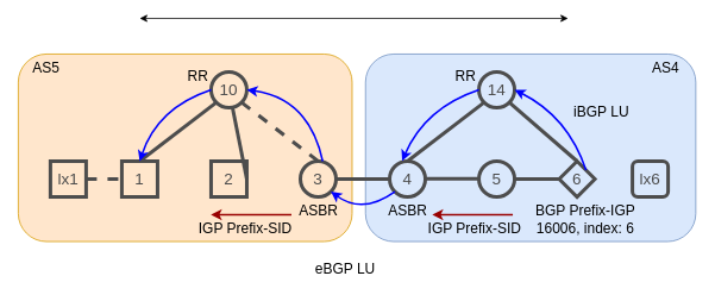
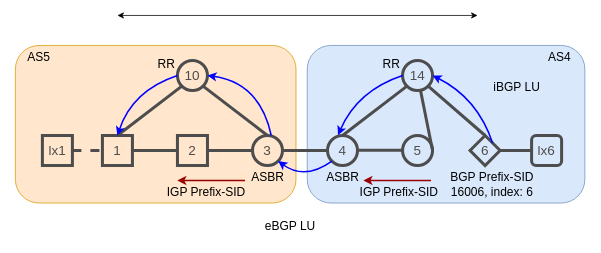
  <mxCell id="0" />
  <mxCell id="1" parent="0" />
  <mxCell id="2" value="" style="rounded=1;whiteSpace=wrap;html=1;fillColor=#ffe6cc;strokeColor=#d79b00;" parent="1" vertex="1"><mxGeometry x="20" y="60" width="374" height="210" as="geometry" /></mxCell>
  <mxCell id="3" value="" style="rounded=1;whiteSpace=wrap;html=1;fillColor=#dae8fc;strokeColor=#6c8ebf;" parent="1" vertex="1"><mxGeometry x="409" y="60" width="370" height="210" as="geometry" /></mxCell>
  <mxCell id="4" value="&lt;font color=&quot;#4d4d4d&quot; style=&quot;font-size: 18px;&quot;&gt;1&lt;/font&gt;" style="whiteSpace=wrap;html=1;aspect=fixed;strokeWidth=4;shadow=0;gradientColor=default;fillColor=none;strokeColor=#4D4D4D;rounded=0;" parent="1" vertex="1"><mxGeometry x="136" y="180" width="40" height="40" as="geometry" /></mxCell>
  <mxCell id="5" style="edgeStyle=none;rounded=0;orthogonalLoop=1;jettySize=auto;html=1;exitX=0.5;exitY=0;exitDx=0;exitDy=0;entryX=0;entryY=1;entryDx=0;entryDy=0;strokeColor=#4D4D4D;strokeWidth=4;fontSize=18;fontColor=#4D4D4D;endArrow=none;endFill=0;" parent="1" source="4" target="12" edge="1"><mxGeometry relative="1" as="geometry" /></mxCell>
  <mxCell id="6" value="&lt;font color=&quot;#4d4d4d&quot; style=&quot;font-size: 18px;&quot;&gt;5&lt;/font&gt;" style="ellipse;whiteSpace=wrap;html=1;aspect=fixed;strokeWidth=4;shadow=0;gradientColor=default;fillColor=none;strokeColor=#4D4D4D;" parent="1" vertex="1"><mxGeometry x="536" y="180" width="40" height="40" as="geometry" /></mxCell>
  <mxCell id="7" value="&lt;font color=&quot;#4d4d4d&quot; style=&quot;font-size: 18px;&quot;&gt;6&lt;/font&gt;" style="rhombus;whiteSpace=wrap;html=1;aspect=fixed;strokeWidth=4;shadow=0;gradientColor=default;fillColor=none;strokeColor=#4D4D4D;" parent="1" vertex="1"><mxGeometry x="626" y="180" width="40" height="40" as="geometry" /></mxCell>
+ <mxCell id="8" style="edgeStyle=none;rounded=0;orthogonalLoop=1;jettySize=auto;html=1;exitX=1;exitY=0.5;exitDx=0;exitDy=0;strokeColor=#4D4D4D;strokeWidth=4;fontSize=18;fontColor=#4D4D4D;endArrow=none;endFill=0;startArrow=none;" parent="1" source="7" target="17" edge="1"><mxGeometry relative="1" as="geometry"><mxPoint x="688" y="200" as="sourcePoint" /></mxGeometry></mxCell>
  <mxCell id="9" value="&lt;font color=&quot;#4d4d4d&quot; style=&quot;font-size: 18px;&quot;&gt;2&lt;/font&gt;" style="whiteSpace=wrap;html=1;aspect=fixed;strokeWidth=4;shadow=0;gradientColor=default;fillColor=none;strokeColor=#4D4D4D;rounded=0;" parent="1" vertex="1"><mxGeometry x="236" y="180" width="40" height="40" as="geometry" /></mxCell>
  <mxCell id="10" style="rounded=0;orthogonalLoop=1;jettySize=auto;html=1;exitX=0;exitY=0.5;exitDx=0;exitDy=0;entryX=1;entryY=0.5;entryDx=0;entryDy=0;fontSize=18;fontColor=#4D4D4D;endArrow=none;endFill=0;strokeColor=#4D4D4D;strokeWidth=4;" parent="1" source="20" target="18" edge="1"><mxGeometry relative="1" as="geometry"><mxPoint x="180.142" y="195.858" as="sourcePoint" /><mxPoint x="231.858" y="144.142" as="targetPoint" /></mxGeometry></mxCell>
- <mxCell id="11" style="edgeStyle=none;rounded=0;orthogonalLoop=1;jettySize=auto;html=1;exitX=1;exitY=1;exitDx=0;exitDy=0;entryX=0.5;entryY=0;entryDx=0;entryDy=0;strokeColor=#4D4D4D;strokeWidth=4;fontSize=18;fontColor=#4D4D4D;endArrow=none;endFill=0;dashed=1;" parent="1" source="12" target="18" edge="1"><mxGeometry relative="1" as="geometry" /></mxCell>
+ <mxCell id="11" style="edgeStyle=none;rounded=0;orthogonalLoop=1;jettySize=auto;html=1;exitX=1;exitY=1;exitDx=0;exitDy=0;entryX=0.5;entryY=0;entryDx=0;entryDy=0;strokeColor=#4D4D4D;strokeWidth=4;fontSize=18;fontColor=#4D4D4D;endArrow=none;endFill=0;" parent="1" source="12" target="18" edge="1"><mxGeometry relative="1" as="geometry" /></mxCell>
  <mxCell id="12" value="&lt;font color=&quot;#4d4d4d&quot; style=&quot;font-size: 18px;&quot;&gt;10&lt;/font&gt;" style="ellipse;whiteSpace=wrap;html=1;aspect=fixed;strokeWidth=4;shadow=0;gradientColor=default;fillColor=none;strokeColor=#4D4D4D;" parent="1" vertex="1"><mxGeometry x="236" y="80" width="40" height="40" as="geometry" /></mxCell>
  <mxCell id="13" style="edgeStyle=none;rounded=0;orthogonalLoop=1;jettySize=auto;html=1;exitX=1;exitY=0.5;exitDx=0;exitDy=0;entryX=0;entryY=0.5;entryDx=0;entryDy=0;strokeColor=#4D4D4D;strokeWidth=4;fontSize=18;fontColor=#4D4D4D;endArrow=none;endFill=0;dashed=1;" parent="1" source="14" target="4" edge="1"><mxGeometry relative="1" as="geometry" /></mxCell>
  <mxCell id="14" value="lx1" style="whiteSpace=wrap;html=1;shadow=0;strokeColor=#4D4D4D;strokeWidth=4;fontSize=18;fontColor=#4D4D4D;fillColor=none;gradientColor=default;rounded=0;" parent="1" vertex="1"><mxGeometry x="56" y="180" width="40" height="40" as="geometry" /></mxCell>
- <mxCell id="15" style="rounded=0;orthogonalLoop=1;jettySize=auto;html=1;entryX=0;entryY=0.5;entryDx=0;entryDy=0;fontSize=18;fontColor=#4D4D4D;endArrow=none;endFill=0;strokeColor=#4D4D4D;strokeWidth=4;exitX=1;exitY=0.5;exitDx=0;exitDy=0;" parent="1" source="6" target="7" edge="1"><mxGeometry relative="1" as="geometry"><mxPoint x="266" y="250" as="sourcePoint" /><mxPoint x="180.142" y="224.142" as="targetPoint" /></mxGeometry></mxCell>
+ <mxCell id="15" style="rounded=0;orthogonalLoop=1;jettySize=auto;html=1;fontSize=18;fontColor=#4D4D4D;endArrow=none;endFill=0;strokeColor=#4D4D4D;strokeWidth=4;exitX=1;exitY=0.5;exitDx=0;exitDy=0;" parent="1" source="6" target="23" edge="1"><mxGeometry relative="1" as="geometry"><mxPoint x="266" y="250" as="sourcePoint" /><mxPoint x="180.142" y="224.142" as="targetPoint" /></mxGeometry></mxCell>
+ <mxCell id="16" style="rounded=0;orthogonalLoop=1;jettySize=auto;html=1;entryX=1;entryY=0.5;entryDx=0;entryDy=0;fontSize=18;fontColor=#4D4D4D;endArrow=none;endFill=0;strokeColor=#4D4D4D;strokeWidth=4;exitX=0;exitY=0.5;exitDx=0;exitDy=0;" parent="1" source="9" target="4" edge="1"><mxGeometry relative="1" as="geometry"><mxPoint x="366" y="270" as="sourcePoint" /><mxPoint x="366" y="150" as="targetPoint" /></mxGeometry></mxCell>
  <mxCell id="17" value="lx6" style="rounded=1;whiteSpace=wrap;html=1;shadow=0;strokeColor=#4D4D4D;strokeWidth=4;fontSize=18;fontColor=#4D4D4D;fillColor=none;gradientColor=default;" parent="1" vertex="1"><mxGeometry x="708" y="180" width="40" height="40" as="geometry" /></mxCell>
  <mxCell id="18" value="&lt;font color=&quot;#4d4d4d&quot; style=&quot;font-size: 18px;&quot;&gt;3&lt;/font&gt;" style="ellipse;whiteSpace=wrap;html=1;aspect=fixed;strokeWidth=4;shadow=0;gradientColor=default;fillColor=none;strokeColor=#4D4D4D;" parent="1" vertex="1"><mxGeometry x="336" y="180" width="40" height="40" as="geometry" /></mxCell>
- <mxCell id="19" value="" style="edgeStyle=none;rounded=0;orthogonalLoop=1;jettySize=auto;html=1;exitX=1;exitY=0.5;exitDx=0;exitDy=0;strokeColor=#4D4D4D;strokeWidth=4;fontSize=18;fontColor=#4D4D4D;endArrow=none;endFill=0;" parent="1" source="9" target="12" edge="1"><mxGeometry relative="1" as="geometry"><mxPoint x="276" y="200" as="sourcePoint" /><mxPoint x="496" y="200" as="targetPoint" /></mxGeometry></mxCell>
+ <mxCell id="19" value="" style="edgeStyle=none;rounded=0;orthogonalLoop=1;jettySize=auto;html=1;exitX=1;exitY=0.5;exitDx=0;exitDy=0;strokeColor=#4D4D4D;strokeWidth=4;fontSize=18;fontColor=#4D4D4D;endArrow=none;endFill=0;" parent="1" source="9" target="18" edge="1"><mxGeometry relative="1" as="geometry"><mxPoint x="276" y="200" as="sourcePoint" /><mxPoint x="496" y="200" as="targetPoint" /></mxGeometry></mxCell>
  <mxCell id="20" value="&lt;font color=&quot;#4d4d4d&quot; style=&quot;font-size: 18px;&quot;&gt;4&lt;/font&gt;" style="ellipse;whiteSpace=wrap;html=1;aspect=fixed;strokeWidth=4;shadow=0;gradientColor=default;fillColor=none;strokeColor=#4D4D4D;" parent="1" vertex="1"><mxGeometry x="436" y="180" width="40" height="40" as="geometry" /></mxCell>
  <mxCell id="21" value="" style="edgeStyle=none;rounded=0;orthogonalLoop=1;jettySize=auto;html=1;exitX=1;exitY=0.5;exitDx=0;exitDy=0;strokeColor=#4D4D4D;strokeWidth=4;fontSize=18;fontColor=#4D4D4D;endArrow=none;endFill=0;startArrow=none;" parent="1" source="18" target="20" edge="1"><mxGeometry relative="1" as="geometry"><mxPoint x="376" y="200" as="sourcePoint" /><mxPoint x="496" y="200" as="targetPoint" /></mxGeometry></mxCell>
  <mxCell id="22" value="" style="edgeStyle=none;rounded=0;orthogonalLoop=1;jettySize=auto;html=1;exitX=1;exitY=0.5;exitDx=0;exitDy=0;strokeColor=#4D4D4D;strokeWidth=4;fontSize=18;fontColor=#4D4D4D;endArrow=none;endFill=0;startArrow=none;" parent="1" edge="1"><mxGeometry relative="1" as="geometry"><mxPoint x="476" y="199.5" as="sourcePoint" /><mxPoint x="536" y="199.5" as="targetPoint" /></mxGeometry></mxCell>
  <mxCell id="23" value="&lt;font color=&quot;#4d4d4d&quot; style=&quot;font-size: 18px;&quot;&gt;14&lt;/font&gt;" style="ellipse;whiteSpace=wrap;html=1;aspect=fixed;strokeWidth=4;shadow=0;gradientColor=default;fillColor=none;strokeColor=#4D4D4D;" parent="1" vertex="1"><mxGeometry x="536" y="80" width="40" height="40" as="geometry" /></mxCell>
  <mxCell id="24" style="edgeStyle=none;rounded=0;orthogonalLoop=1;jettySize=auto;html=1;exitX=1;exitY=1;exitDx=0;exitDy=0;strokeColor=#4D4D4D;strokeWidth=4;fontSize=18;fontColor=#4D4D4D;endArrow=none;endFill=0;entryX=0.5;entryY=0;entryDx=0;entryDy=0;" parent="1" source="23" target="7" edge="1"><mxGeometry relative="1" as="geometry"><mxPoint x="280.142" y="124.142" as="sourcePoint" /><mxPoint x="646" y="180" as="targetPoint" /></mxGeometry></mxCell>
  <mxCell id="25" style="edgeStyle=none;rounded=0;orthogonalLoop=1;jettySize=auto;html=1;exitX=0;exitY=1;exitDx=0;exitDy=0;strokeColor=#4D4D4D;strokeWidth=4;fontSize=18;fontColor=#4D4D4D;endArrow=none;endFill=0;entryX=0.5;entryY=0;entryDx=0;entryDy=0;" parent="1" source="23" target="20" edge="1"><mxGeometry relative="1" as="geometry"><mxPoint x="580.142" y="124.142" as="sourcePoint" /><mxPoint x="656" y="190" as="targetPoint" /></mxGeometry></mxCell>
  <mxCell id="26" value="&lt;font style=&quot;font-size: 16px;&quot;&gt;AS5&lt;/font&gt;" style="text;html=1;align=center;verticalAlign=middle;resizable=0;points=[];autosize=1;strokeColor=none;fillColor=none;" parent="1" vertex="1"><mxGeometry x="26" y="60" width="50" height="30" as="geometry" /></mxCell>
  <mxCell id="27" value="&lt;font style=&quot;font-size: 16px;&quot;&gt;AS4&lt;/font&gt;" style="text;html=1;align=center;verticalAlign=middle;resizable=0;points=[];autosize=1;strokeColor=none;fillColor=none;" parent="1" vertex="1"><mxGeometry x="720" y="60" width="50" height="30" as="geometry" /></mxCell>
  <mxCell id="28" value="" style="endArrow=classic;html=1;fontSize=16;exitX=1;exitY=0;exitDx=0;exitDy=0;entryX=1;entryY=0.5;entryDx=0;entryDy=0;startArrow=none;startFill=0;endFill=1;strokeColor=#0000FF;curved=1;strokeWidth=2;" parent="1" source="7" target="23" edge="1"><mxGeometry width="50" height="50" relative="1" as="geometry"><mxPoint x="366" y="250" as="sourcePoint" /><mxPoint x="416" y="200" as="targetPoint" /><Array as="points"><mxPoint x="636" y="130" /></Array></mxGeometry></mxCell>
- <mxCell id="29" value="iBGP LU" style="text;html=1;align=center;verticalAlign=middle;resizable=0;points=[];autosize=1;strokeColor=none;fillColor=none;fontSize=16;" parent="1" vertex="1"><mxGeometry x="628" y="110" width="90" height="30" as="geometry" /></mxCell>
+ <mxCell id="29" value="iBGP LU" style="text;html=1;align=center;verticalAlign=middle;resizable=0;points=[];autosize=1;strokeColor=none;fillColor=none;fontSize=16;" parent="1" vertex="1"><mxGeometry x="643" y="100" width="90" height="30" as="geometry" /></mxCell>
  <mxCell id="30" value="eBGP LU" style="text;html=1;align=center;verticalAlign=middle;resizable=0;points=[];autosize=1;strokeColor=none;fillColor=none;fontSize=16;" parent="1" vertex="1"><mxGeometry x="341" y="285" width="90" height="30" as="geometry" /></mxCell>
  <mxCell id="31" value="" style="endArrow=classic;html=1;fontSize=16;exitX=0;exitY=1;exitDx=0;exitDy=0;entryX=1;entryY=1;entryDx=0;entryDy=0;strokeColor=#0000FF;curved=1;strokeWidth=2;" parent="1" source="20" target="18" edge="1"><mxGeometry width="50" height="50" relative="1" as="geometry"><mxPoint x="366" y="250" as="sourcePoint" /><mxPoint x="416" y="200" as="targetPoint" /><Array as="points"><mxPoint x="406" y="240" /></Array></mxGeometry></mxCell>
- <mxCell id="32" value="BGP Prefix-IGP&lt;br&gt;16006, index: 6" style="text;html=1;align=center;verticalAlign=middle;resizable=0;points=[];autosize=1;strokeColor=none;fillColor=none;fontSize=16;" parent="1" vertex="1"><mxGeometry x="590" y="220" width="130" height="50" as="geometry" /></mxCell>
+ <mxCell id="32" value="BGP Prefix-SID&lt;br&gt;16006, index: 6" style="text;html=1;align=center;verticalAlign=middle;resizable=0;points=[];autosize=1;strokeColor=none;fillColor=none;fontSize=16;" parent="1" vertex="1"><mxGeometry x="590" y="220" width="130" height="50" as="geometry" /></mxCell>
  <mxCell id="33" value="" style="endArrow=classic;html=1;fontSize=16;exitX=0;exitY=1;exitDx=0;exitDy=0;entryX=1;entryY=0.5;entryDx=0;entryDy=0;strokeColor=#0000FF;curved=1;strokeWidth=2;" parent="1" target="12" edge="1"><mxGeometry width="50" height="50" relative="1" as="geometry"><mxPoint x="360.998" y="180.002" as="sourcePoint" /><mxPoint x="289.282" y="180.002" as="targetPoint" /><Array as="points"><mxPoint x="346" y="110" /></Array></mxGeometry></mxCell>
  <mxCell id="34" value="" style="endArrow=classic;html=1;fontSize=16;exitX=0;exitY=0.5;exitDx=0;exitDy=0;entryX=0.5;entryY=0;entryDx=0;entryDy=0;strokeColor=#0000FF;curved=1;strokeWidth=2;" parent="1" source="12" target="4" edge="1"><mxGeometry width="50" height="50" relative="1" as="geometry"><mxPoint x="190.998" y="190.002" as="sourcePoint" /><mxPoint x="106" y="110" as="targetPoint" /><Array as="points"><mxPoint x="176" y="120" /></Array></mxGeometry></mxCell>
  <mxCell id="35" value="" style="endArrow=classic;html=1;fontSize=16;exitX=0;exitY=0.5;exitDx=0;exitDy=0;entryX=0.35;entryY=-0.012;entryDx=0;entryDy=0;startArrow=none;startFill=0;endFill=1;strokeColor=#0000FF;entryPerimeter=0;curved=1;strokeWidth=2;" parent="1" source="23" target="20" edge="1"><mxGeometry width="50" height="50" relative="1" as="geometry"><mxPoint x="670.142" y="195.858" as="sourcePoint" /><mxPoint x="586" y="110" as="targetPoint" /><Array as="points"><mxPoint x="476" y="120" /></Array></mxGeometry></mxCell>
  <mxCell id="36" value="" style="endArrow=classic;html=1;rounded=0;strokeColor=#990000;fontSize=16;entryX=0.684;entryY=0.857;entryDx=0;entryDy=0;entryPerimeter=0;strokeWidth=2;" parent="1" edge="1"><mxGeometry width="50" height="50" relative="1" as="geometry"><mxPoint x="326" y="240" as="sourcePoint" /><mxPoint x="235.816" y="239.97" as="targetPoint" /><Array as="points"><mxPoint x="286" y="240" /><mxPoint x="266" y="240" /></Array></mxGeometry></mxCell>
  <mxCell id="37" value="IGP Prefix-SID" style="text;html=1;align=center;verticalAlign=middle;resizable=0;points=[];autosize=1;strokeColor=none;fillColor=none;fontSize=16;" parent="1" vertex="1"><mxGeometry x="209" y="240" width="130" height="30" as="geometry" /></mxCell>
  <mxCell id="38" value="IGP Prefix-SID" style="text;html=1;align=center;verticalAlign=middle;resizable=0;points=[];autosize=1;strokeColor=none;fillColor=none;fontSize=16;" parent="1" vertex="1"><mxGeometry x="466" y="240" width="130" height="30" as="geometry" /></mxCell>
  <mxCell id="39" value="" style="endArrow=classic;html=1;rounded=0;strokeColor=#990000;fontSize=16;entryX=0.684;entryY=0.857;entryDx=0;entryDy=0;entryPerimeter=0;strokeWidth=2;" parent="1" edge="1"><mxGeometry width="50" height="50" relative="1" as="geometry"><mxPoint x="574" y="240" as="sourcePoint" /><mxPoint x="483.816" y="239.97" as="targetPoint" /><Array as="points"><mxPoint x="534" y="240" /><mxPoint x="514" y="240" /></Array></mxGeometry></mxCell>
  <mxCell id="40" value="" style="endArrow=classic;html=1;rounded=0;strokeColor=#000000;fontSize=16;startArrow=classic;startFill=1;" parent="1" edge="1"><mxGeometry width="50" height="50" relative="1" as="geometry"><mxPoint x="156" y="20" as="sourcePoint" /><mxPoint x="636" y="20" as="targetPoint" /></mxGeometry></mxCell>
  <mxCell id="41" value="RR" style="text;html=1;align=center;verticalAlign=middle;resizable=0;points=[];autosize=1;strokeColor=none;fillColor=none;fontSize=16;" parent="1" vertex="1"><mxGeometry x="196" y="70" width="50" height="30" as="geometry" /></mxCell>
  <mxCell id="42" value="RR" style="text;html=1;align=center;verticalAlign=middle;resizable=0;points=[];autosize=1;strokeColor=none;fillColor=none;fontSize=16;" parent="1" vertex="1"><mxGeometry x="496" y="70" width="50" height="30" as="geometry" /></mxCell>
  <mxCell id="43" value="ASBR" style="text;html=1;align=center;verticalAlign=middle;resizable=0;points=[];autosize=1;strokeColor=none;fillColor=none;fontSize=16;" parent="1" vertex="1"><mxGeometry x="421" y="220" width="70" height="30" as="geometry" /></mxCell>
  <mxCell id="44" value="ASBR" style="text;html=1;align=center;verticalAlign=middle;resizable=0;points=[];autosize=1;strokeColor=none;fillColor=none;fontSize=16;" parent="1" vertex="1"><mxGeometry x="321" y="220" width="70" height="30" as="geometry" /></mxCell>
